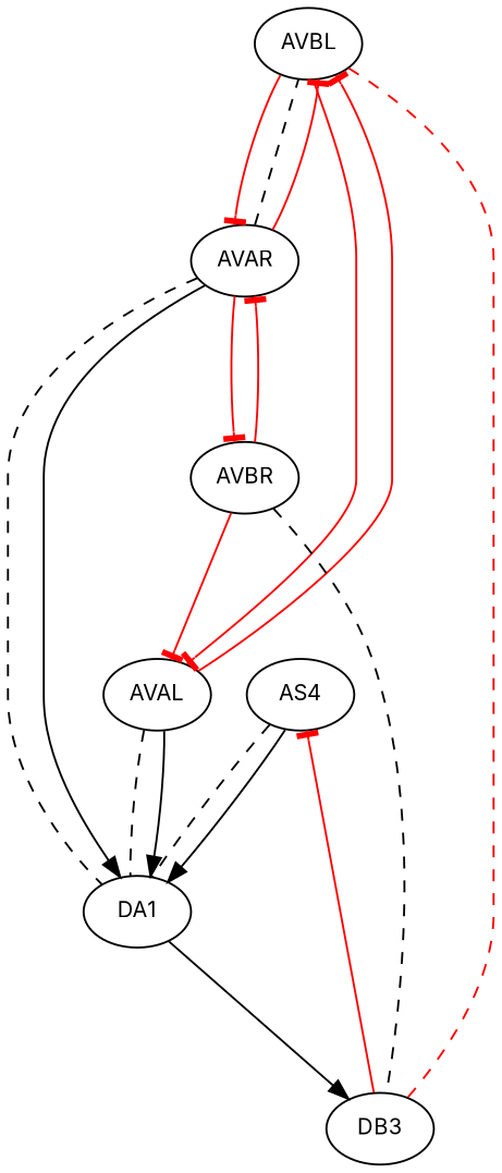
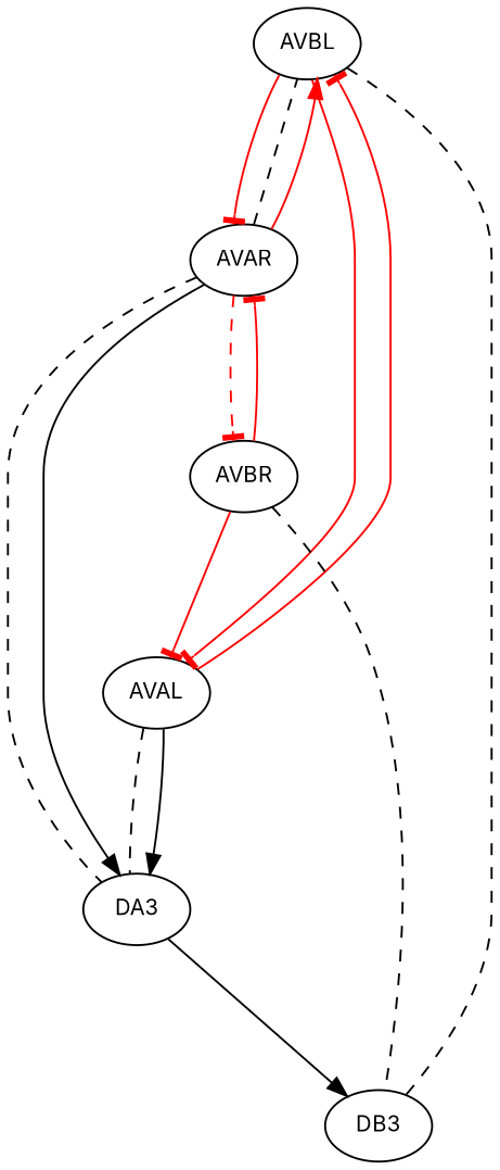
  digraph {
    fontsize=12
    splines=true
    fontname=Inter
    node [fontsize=11 fontname=Inter]
    edge [arrowhead=tee minlen=2 fontname=Inter color=red]
-   AS4
-   DA3 [label=DA1]
+   DA3
    AVAL
    AVBL
    AVAR
    AVBR
    DB3
-   AS4 -> DA3 [arrowhead=none style=dashed color=""]
-   AS4 -> DA3 [color=black arrowhead=""]
    DA3 -> DB3 [color=black arrowhead=""]
    AVAL -> DA3 [arrowhead=none style=dashed color=""]
    AVAL -> DA3 [color=black arrowhead=""]
    AVAL -> AVBL
    AVBL -> AVAL
    AVBL -> AVAR
-   AVBL -> DB3 [arrowhead=none style=dashed]
+   AVBL -> DB3 [arrowhead=none style=dashed color=""]
    AVAR -> DA3 [arrowhead=none style=dashed color=""]
    AVAR -> DA3 [color=black arrowhead=""]
    AVAR -> AVBL [arrowhead=none style=dashed color=""]
-   AVAR -> AVBL
-   AVAR -> AVBR
+   AVAR -> AVBL [arrowhead=normal]
+   AVAR -> AVBR [style=dashed]
    AVBR -> AVAL
    AVBR -> AVAR
    AVBR -> DB3 [arrowhead=none style=dashed color=""]
-   DB3 -> AS4
  }
